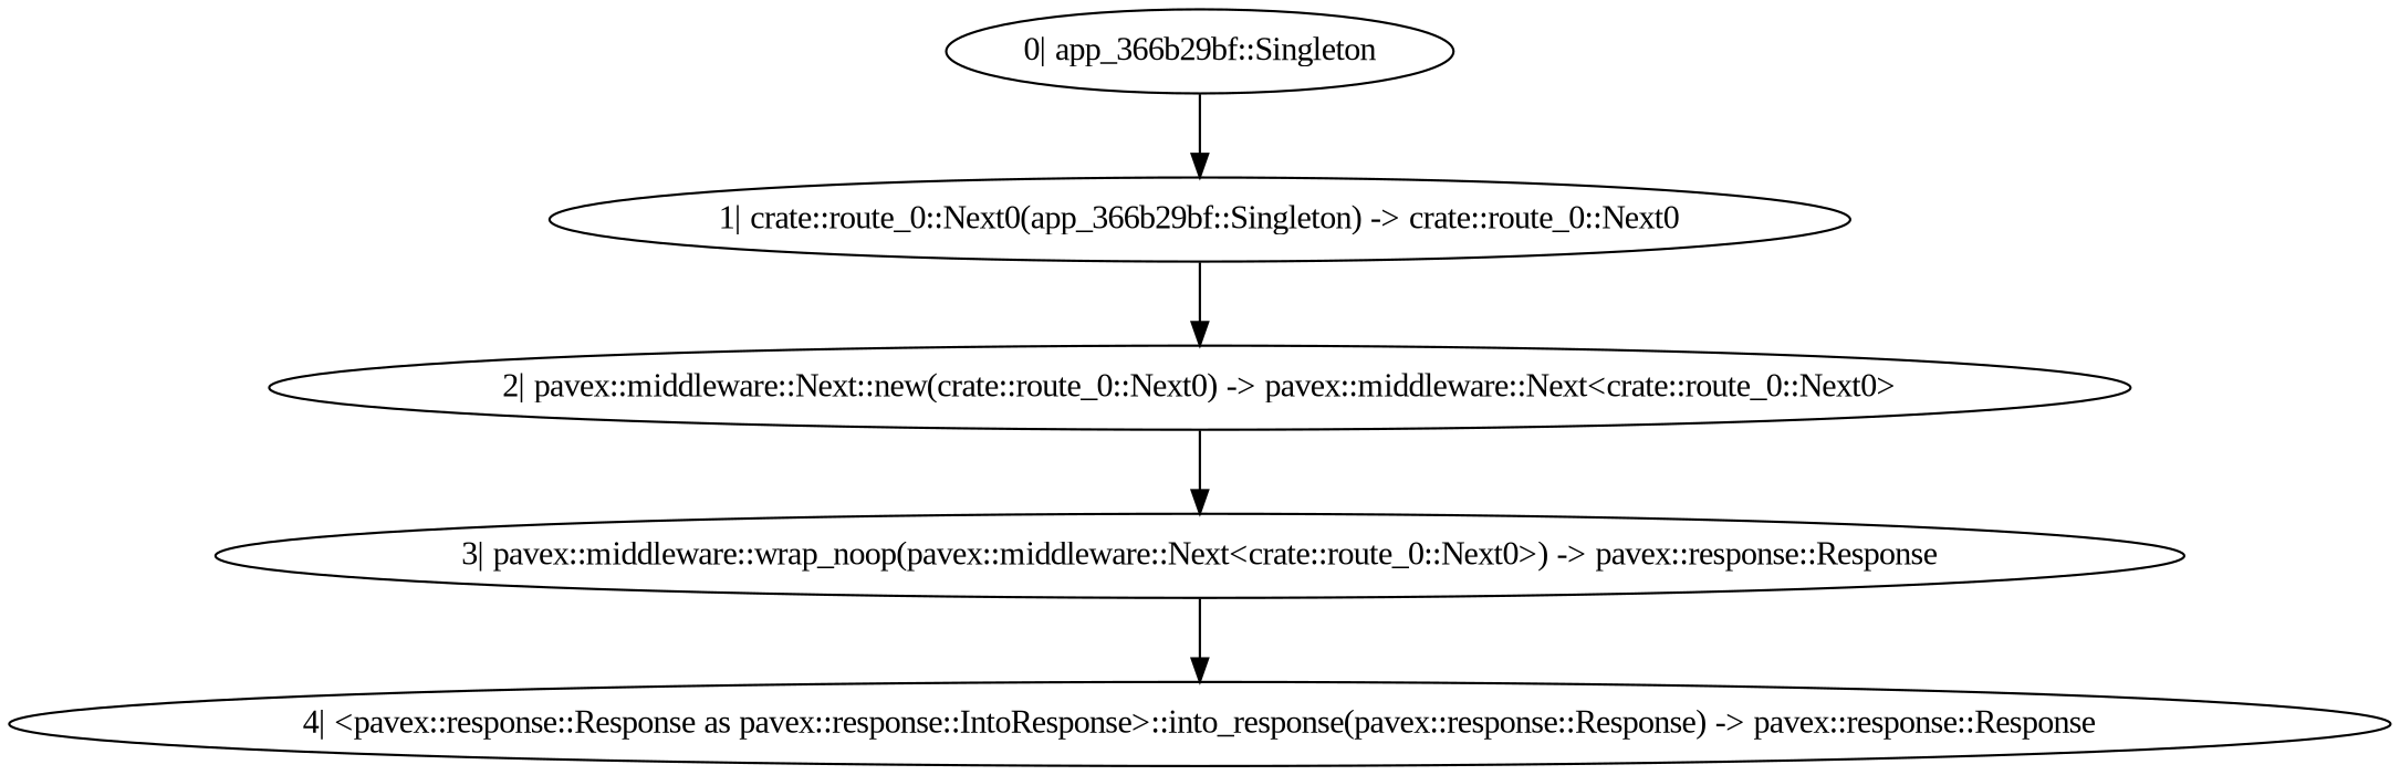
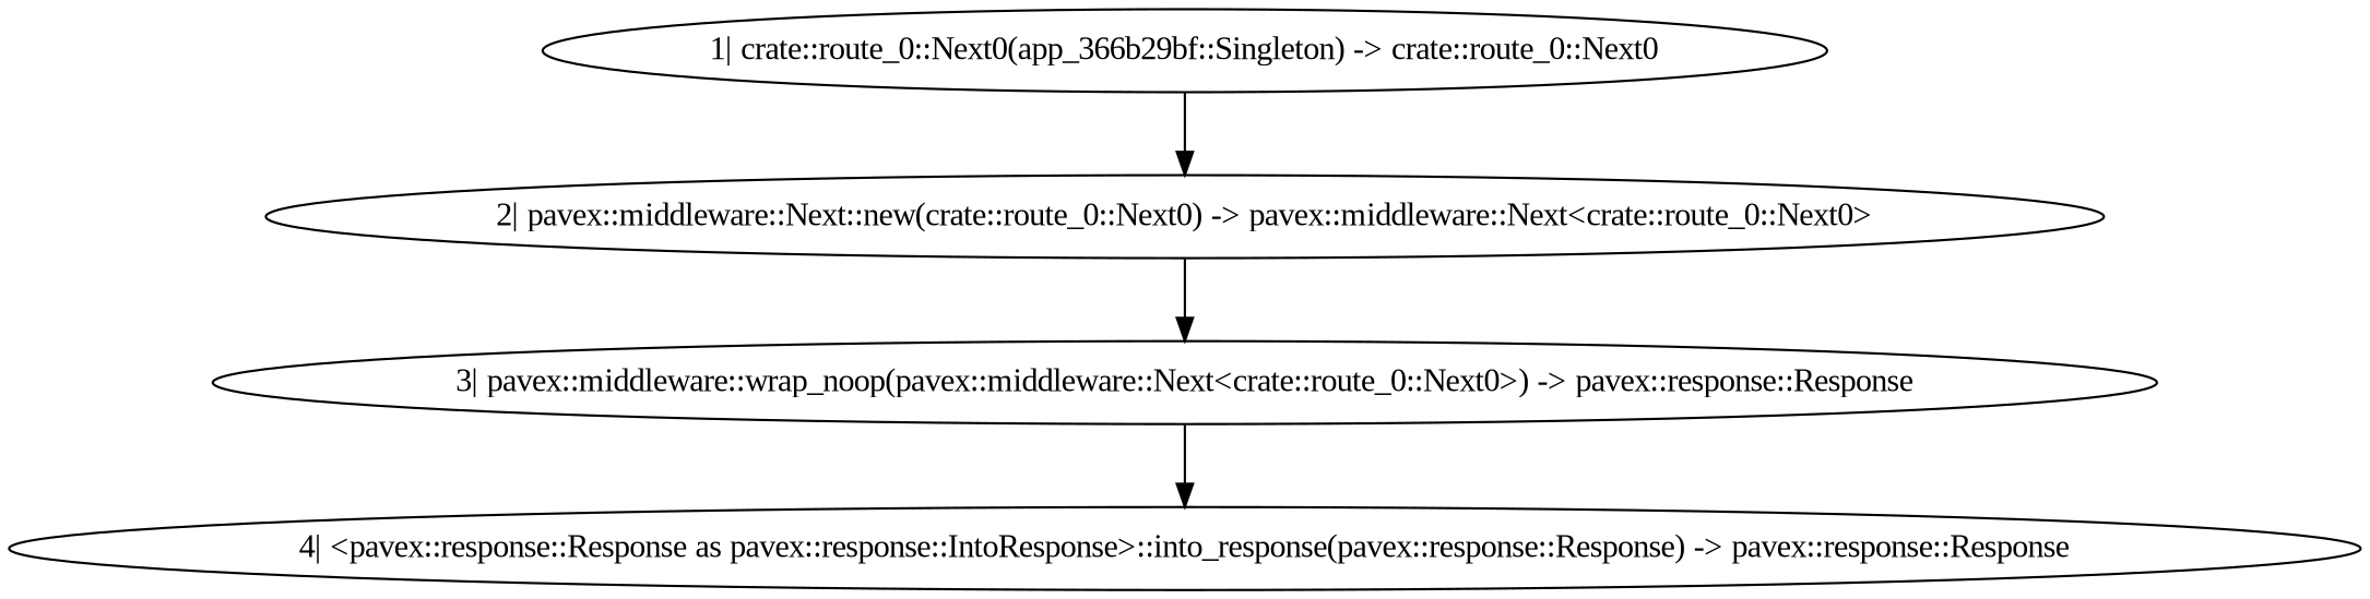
  digraph {
    fontname="Liberation Serif"
    node [fontname="Liberation Serif"]
    edge [fontname="Liberation Serif"]
-   n1 [label="0| app_366b29bf::Singleton"]
    n2 [label="1| crate::route_0::Next0(app_366b29bf::Singleton) -> crate::route_0::Next0"]
    n3 [label="2| pavex::middleware::Next::new(crate::route_0::Next0) -> pavex::middleware::Next<crate::route_0::Next0>"]
    n4 [label="3| pavex::middleware::wrap_noop(pavex::middleware::Next<crate::route_0::Next0>) -> pavex::response::Response"]
    n5 [label="4| <pavex::response::Response as pavex::response::IntoResponse>::into_response(pavex::response::Response) -> pavex::response::Response"]
-   n1 -> n2
    n2 -> n3
    n3 -> n4
    n4 -> n5
  }
